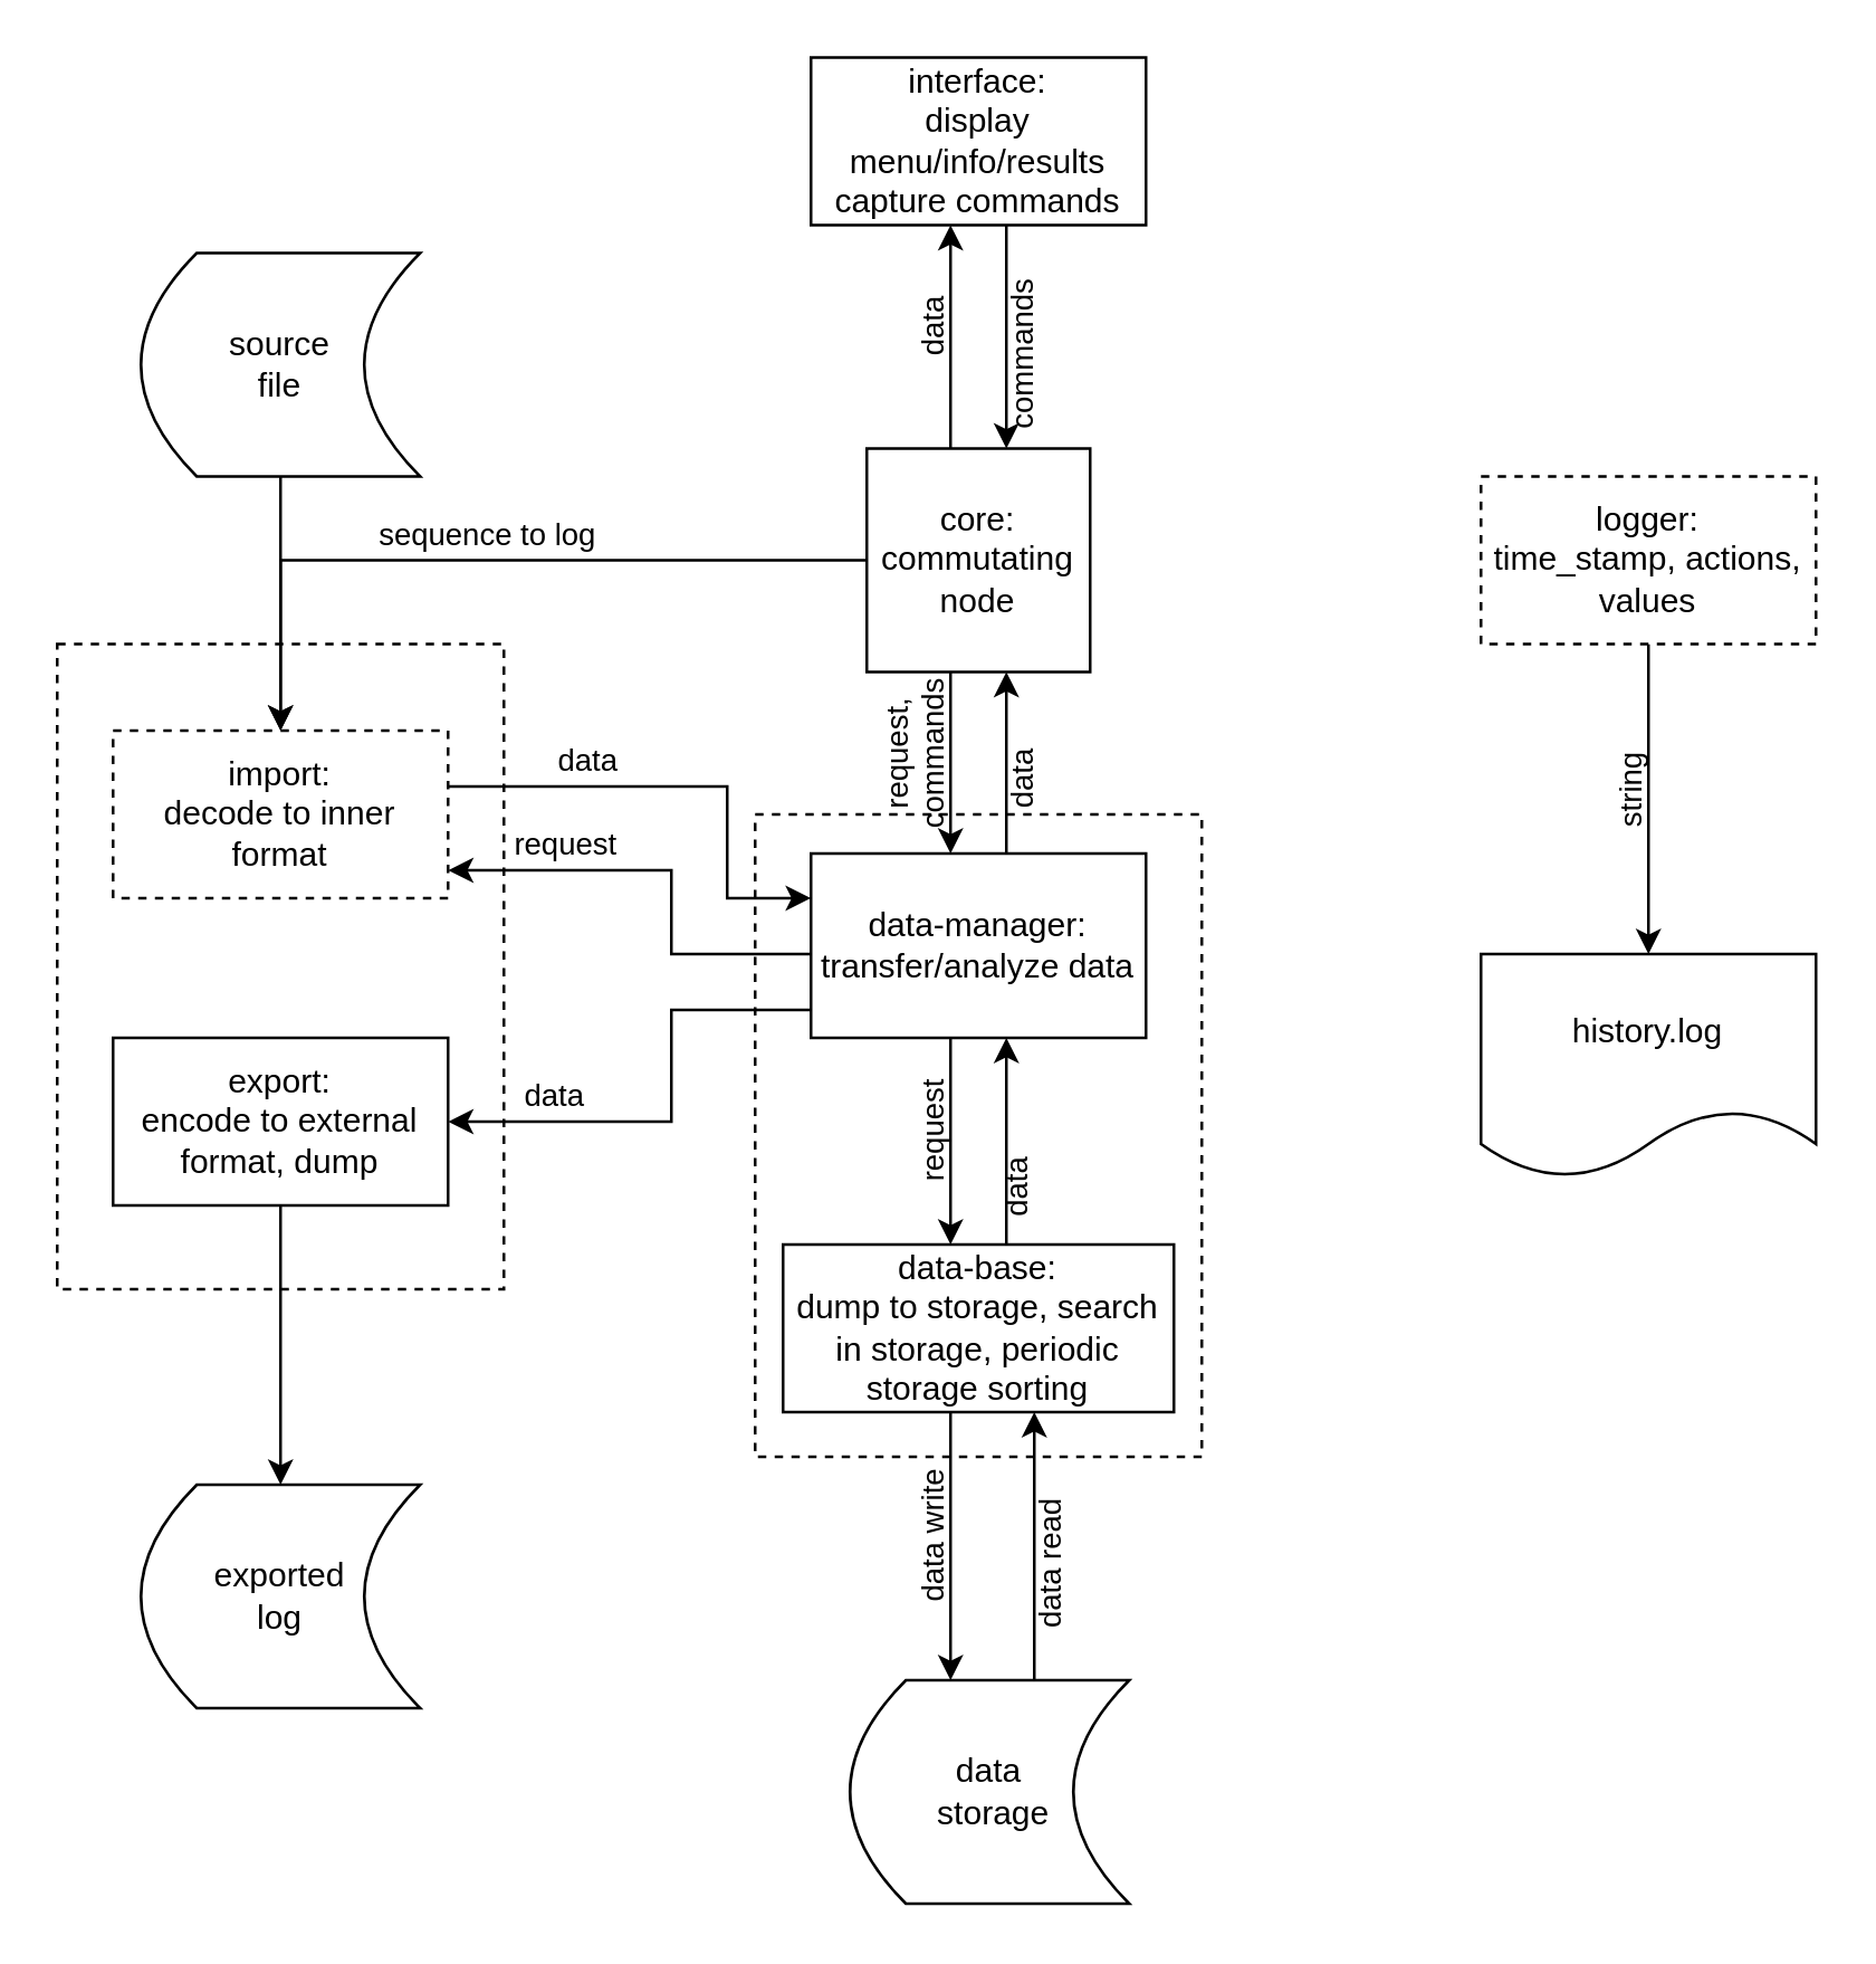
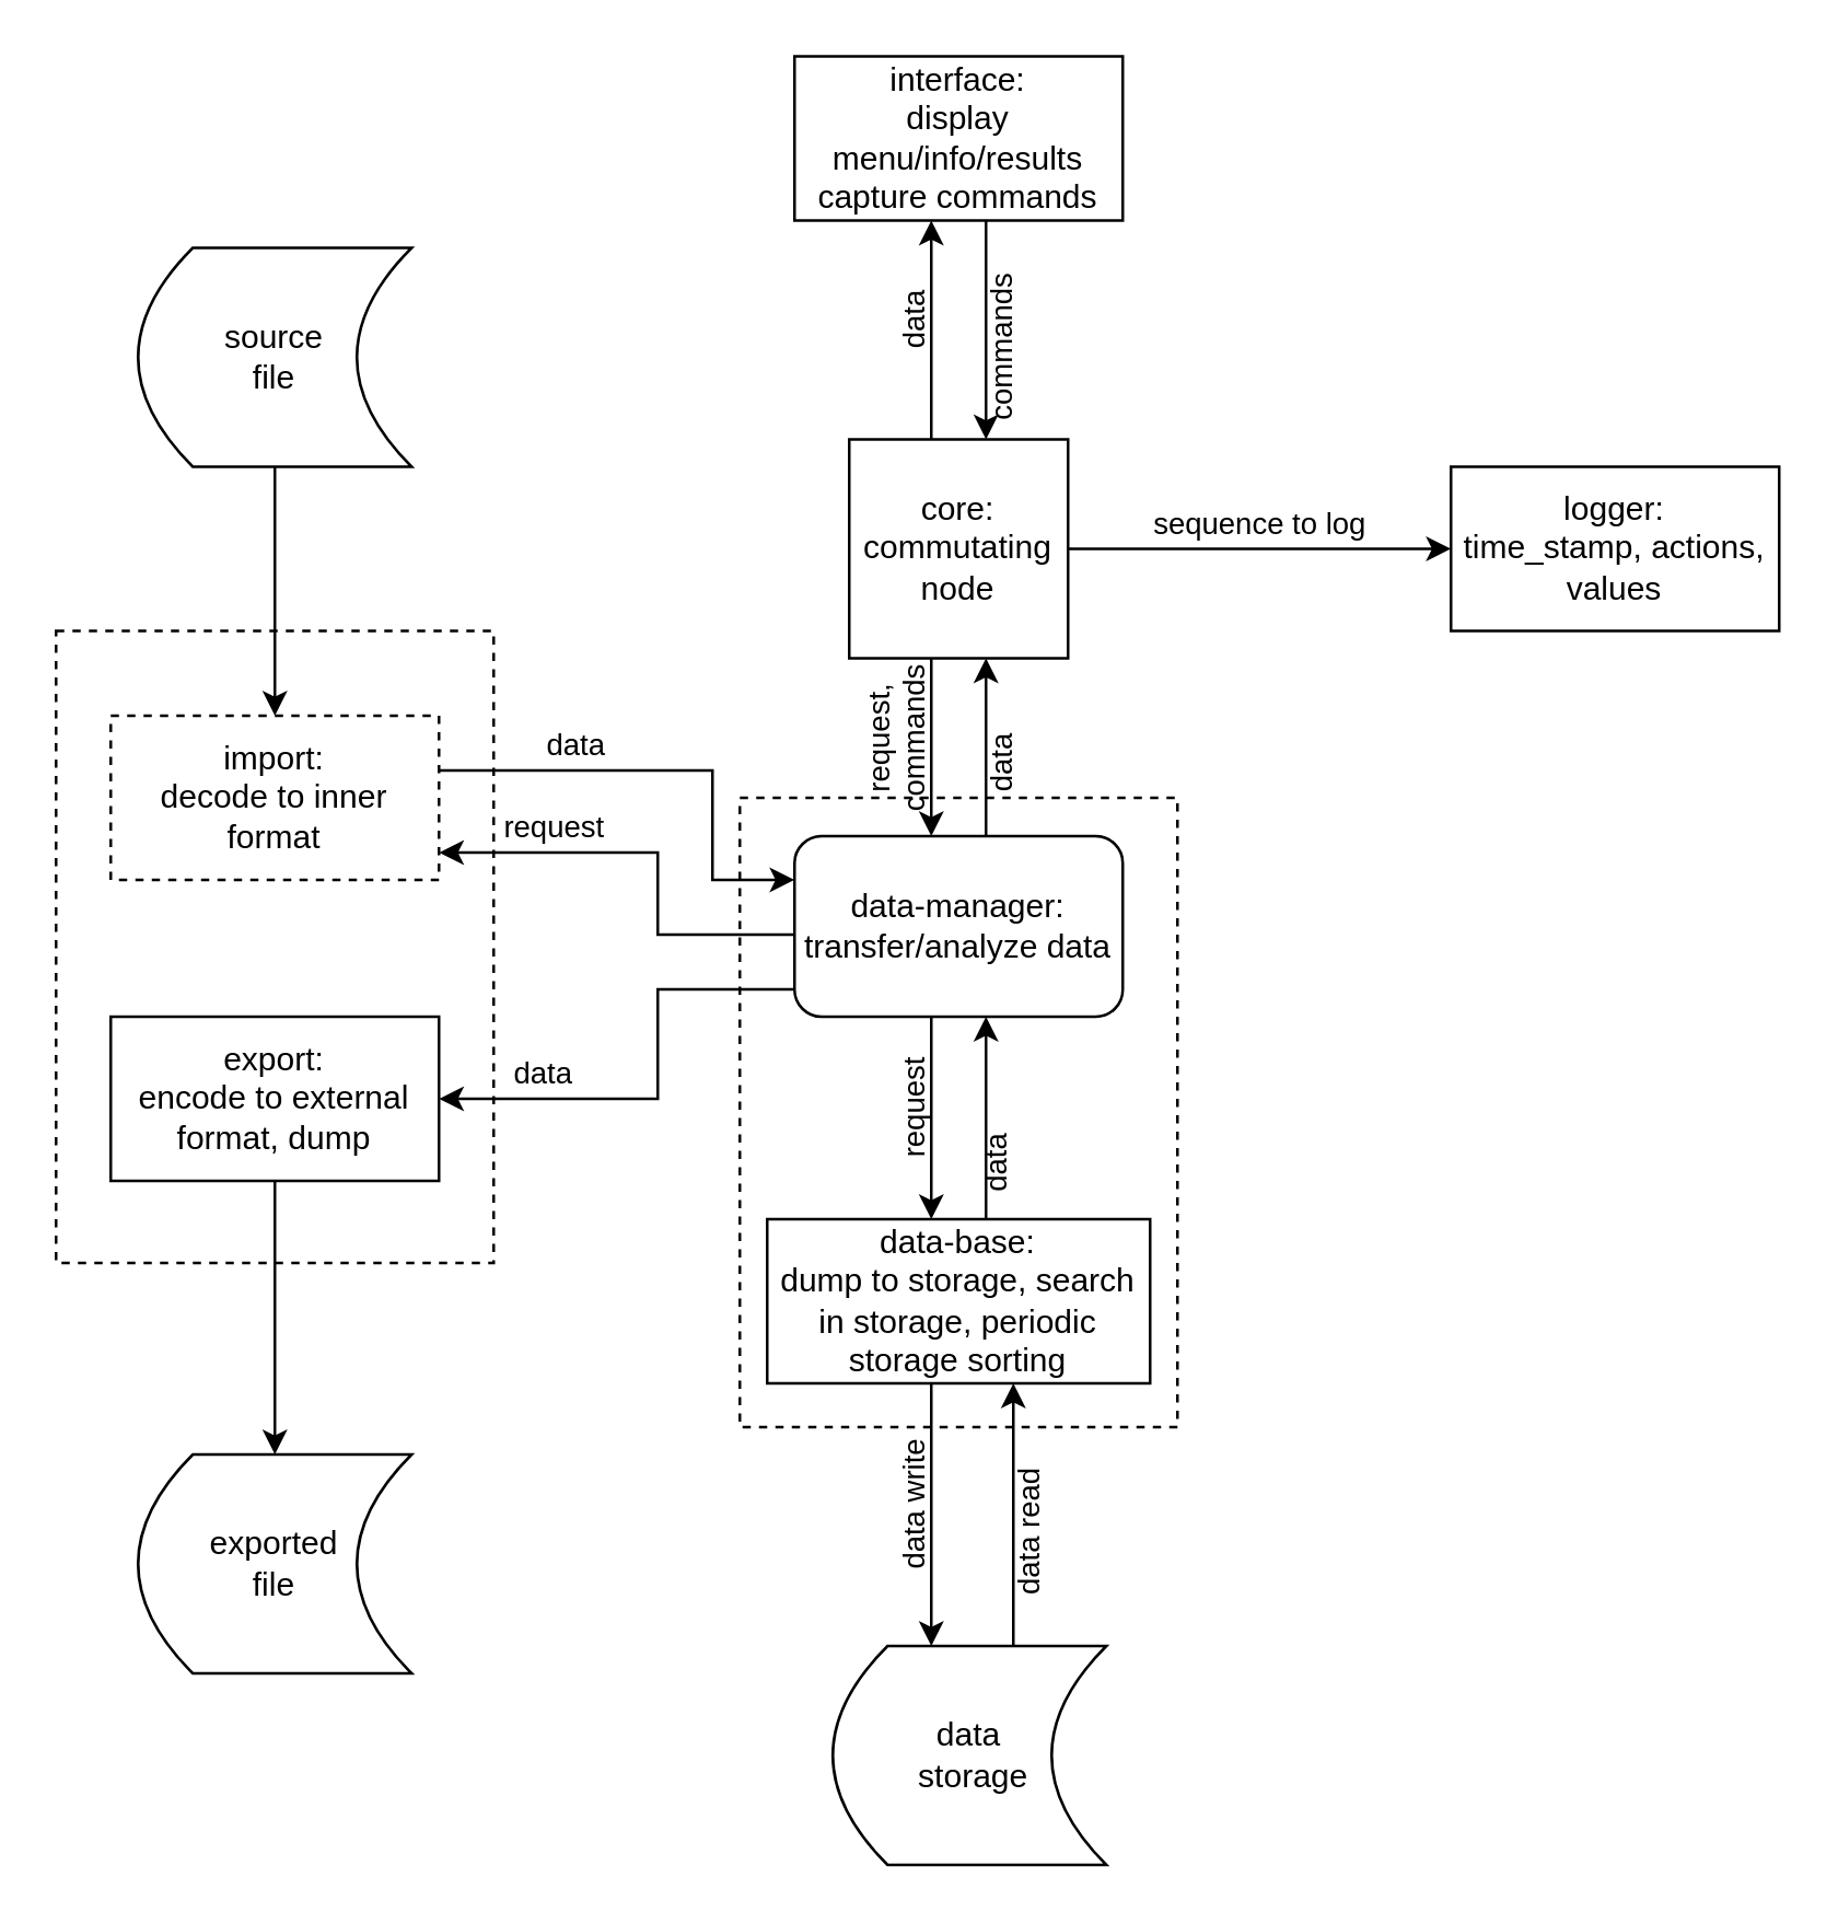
  <mxCell id="0" />
  <mxCell id="1" parent="0" />
  <mxCell id="2" value="" style="rounded=0;whiteSpace=wrap;html=1;dashed=1;shadow=0;sketch=0;labelBackgroundColor=none;labelBorderColor=none;" vertex="1" parent="1"><mxGeometry x="270" y="291" width="160" height="230" as="geometry" /></mxCell>
  <mxCell id="3" value="" style="rounded=0;whiteSpace=wrap;html=1;dashed=1;shadow=0;sketch=0;labelBackgroundColor=none;labelBorderColor=none;" parent="1" vertex="1"><mxGeometry x="20" y="230" width="160" height="231" as="geometry" /></mxCell>
  <mxCell id="4" value="data" style="edgeStyle=orthogonalEdgeStyle;rounded=0;orthogonalLoop=1;jettySize=auto;html=1;horizontal=0;labelPosition=center;verticalLabelPosition=top;align=center;verticalAlign=bottom;labelBackgroundColor=none;" parent="1" source="7" target="9" edge="1"><mxGeometry relative="1" as="geometry"><Array as="points"><mxPoint x="340" y="150" /><mxPoint x="340" y="150" /></Array></mxGeometry></mxCell>
  <mxCell id="5" value="request, &lt;br&gt;commands" style="edgeStyle=orthogonalEdgeStyle;rounded=0;orthogonalLoop=1;jettySize=auto;html=1;horizontal=0;labelPosition=center;verticalLabelPosition=top;align=center;verticalAlign=bottom;labelBackgroundColor=none;" parent="1" source="7" target="14" edge="1"><mxGeometry relative="1" as="geometry"><Array as="points"><mxPoint x="340" y="290" /><mxPoint x="340" y="290" /></Array></mxGeometry></mxCell>
- <mxCell id="6" value="sequence to log" style="edgeStyle=orthogonalEdgeStyle;rounded=0;orthogonalLoop=1;jettySize=auto;html=1;labelPosition=center;verticalLabelPosition=top;align=center;verticalAlign=bottom;fontColor=default;labelBackgroundColor=none;" parent="1" source="7" target="24" edge="1"><mxGeometry relative="1" as="geometry" /></mxCell>
+ <mxCell id="6" value="sequence to log" style="edgeStyle=orthogonalEdgeStyle;rounded=0;orthogonalLoop=1;jettySize=auto;html=1;labelPosition=center;verticalLabelPosition=top;align=center;verticalAlign=bottom;fontColor=default;labelBackgroundColor=none;" parent="1" source="7" target="16" edge="1"><mxGeometry relative="1" as="geometry" /></mxCell>
  <mxCell id="7" value="core:&lt;br&gt;commutating node" style="whiteSpace=wrap;html=1;aspect=fixed;" parent="1" vertex="1"><mxGeometry x="310" y="160" width="80" height="80" as="geometry" /></mxCell>
  <mxCell id="8" value="commands" style="edgeStyle=orthogonalEdgeStyle;rounded=0;orthogonalLoop=1;jettySize=auto;html=1;labelPosition=center;verticalLabelPosition=bottom;align=center;verticalAlign=top;horizontal=0;labelBackgroundColor=none;" parent="1" source="9" target="7" edge="1"><mxGeometry relative="1" as="geometry"><Array as="points"><mxPoint x="360" y="130" /><mxPoint x="360" y="130" /></Array></mxGeometry></mxCell>
  <mxCell id="9" value="interface: &lt;br&gt;display menu/info/results&lt;br&gt;capture commands" style="whiteSpace=wrap;html=1;" parent="1" vertex="1"><mxGeometry x="290" y="20" width="120" height="60" as="geometry" /></mxCell>
  <mxCell id="10" value="data" style="edgeStyle=orthogonalEdgeStyle;rounded=0;orthogonalLoop=1;jettySize=auto;html=1;horizontal=0;labelPosition=center;verticalLabelPosition=bottom;align=center;verticalAlign=top;labelBackgroundColor=none;" parent="1" source="14" target="7" edge="1"><mxGeometry relative="1" as="geometry"><Array as="points"><mxPoint x="360" y="290" /><mxPoint x="360" y="290" /></Array></mxGeometry></mxCell>
  <mxCell id="11" value="request" style="edgeStyle=orthogonalEdgeStyle;rounded=0;orthogonalLoop=1;jettySize=auto;html=1;horizontal=0;labelPosition=center;verticalLabelPosition=top;align=center;verticalAlign=bottom;labelBackgroundColor=none;" parent="1" source="14" target="20" edge="1"><mxGeometry relative="1" as="geometry"><Array as="points"><mxPoint x="340" y="391" /><mxPoint x="340" y="391" /></Array></mxGeometry></mxCell>
  <mxCell id="12" value="data" style="edgeStyle=orthogonalEdgeStyle;rounded=0;orthogonalLoop=1;jettySize=auto;html=1;labelPosition=center;verticalLabelPosition=top;align=center;verticalAlign=bottom;" parent="1" source="14" target="22" edge="1"><mxGeometry x="0.556" relative="1" as="geometry"><Array as="points"><mxPoint x="240" y="361" /><mxPoint x="240" y="401" /></Array><mxPoint as="offset" /></mxGeometry></mxCell>
  <mxCell id="13" value="request" style="edgeStyle=orthogonalEdgeStyle;rounded=0;orthogonalLoop=1;jettySize=auto;html=1;labelPosition=center;verticalLabelPosition=top;align=center;verticalAlign=bottom;" parent="1" source="14" target="24" edge="1"><mxGeometry x="0.48" relative="1" as="geometry"><Array as="points"><mxPoint x="240" y="341" /><mxPoint x="240" y="311" /></Array><mxPoint as="offset" /></mxGeometry></mxCell>
- <mxCell id="14" value="data-manager:&lt;br&gt;transfer/analyze data" style="whiteSpace=wrap;html=1;" parent="1" vertex="1"><mxGeometry x="290" y="305" width="120" height="66" as="geometry" /></mxCell>
- <mxCell id="15" value="string" style="edgeStyle=orthogonalEdgeStyle;rounded=0;orthogonalLoop=1;jettySize=auto;html=1;labelPosition=center;verticalLabelPosition=top;align=center;verticalAlign=bottom;labelBackgroundColor=none;horizontal=0;" parent="1" source="16" target="17" edge="1"><mxGeometry x="0.01" relative="1" as="geometry"><mxPoint as="offset" /></mxGeometry></mxCell>
- <mxCell id="16" value="logger:&lt;br&gt;time_stamp, actions, values" style="whiteSpace=wrap;html=1;dashed=1;" parent="1" vertex="1"><mxGeometry x="530" y="170" width="120" height="60" as="geometry" /></mxCell>
- <mxCell id="17" value="history.log" style="shape=document;whiteSpace=wrap;html=1;boundedLbl=1;" parent="1" vertex="1"><mxGeometry x="530" y="341" width="120" height="80" as="geometry" /></mxCell>
+ <mxCell id="14" value="data-manager:&lt;br&gt;transfer/analyze data" style="whiteSpace=wrap;html=1;rounded=1;" parent="1" vertex="1"><mxGeometry x="290" y="305" width="120" height="66" as="geometry" /></mxCell>
+ <mxCell id="16" value="logger:&lt;br&gt;time_stamp, actions, values" style="whiteSpace=wrap;html=1;" parent="1" vertex="1"><mxGeometry x="530" y="170" width="120" height="60" as="geometry" /></mxCell>
  <mxCell id="18" value="data" style="edgeStyle=orthogonalEdgeStyle;rounded=0;orthogonalLoop=1;jettySize=auto;html=1;horizontal=0;labelPosition=left;verticalLabelPosition=bottom;align=right;verticalAlign=top;labelBackgroundColor=none;" parent="1" source="20" target="14" edge="1"><mxGeometry relative="1" as="geometry"><Array as="points"><mxPoint x="360" y="391" /><mxPoint x="360" y="391" /></Array></mxGeometry></mxCell>
  <mxCell id="19" value="data write" style="edgeStyle=orthogonalEdgeStyle;rounded=0;orthogonalLoop=1;jettySize=auto;html=1;labelBackgroundColor=none;horizontal=0;labelPosition=center;verticalLabelPosition=top;align=center;verticalAlign=bottom;" parent="1" source="20" target="29" edge="1"><mxGeometry relative="1" as="geometry"><Array as="points"><mxPoint x="340" y="521" /><mxPoint x="340" y="521" /></Array></mxGeometry></mxCell>
  <mxCell id="20" value="data-base:&lt;br&gt;dump to storage, search in storage, periodic storage sorting" style="whiteSpace=wrap;html=1;" parent="1" vertex="1"><mxGeometry x="280" y="445" width="140" height="60" as="geometry" /></mxCell>
  <mxCell id="21" value="" style="edgeStyle=orthogonalEdgeStyle;rounded=0;orthogonalLoop=1;jettySize=auto;html=1;" parent="1" source="22" target="25" edge="1"><mxGeometry relative="1" as="geometry"><mxPoint x="100" y="421" as="targetPoint" /></mxGeometry></mxCell>
  <mxCell id="22" value="export:&lt;br&gt;encode to external format, dump" style="whiteSpace=wrap;html=1;" parent="1" vertex="1"><mxGeometry x="40" y="371" width="120" height="60" as="geometry" /></mxCell>
  <mxCell id="23" value="data" style="edgeStyle=orthogonalEdgeStyle;rounded=0;orthogonalLoop=1;jettySize=auto;html=1;labelPosition=center;verticalLabelPosition=top;align=center;verticalAlign=bottom;" parent="1" source="24" target="14" edge="1"><mxGeometry x="-0.412" relative="1" as="geometry"><Array as="points"><mxPoint x="260" y="281" /><mxPoint x="260" y="321" /></Array><mxPoint as="offset" /></mxGeometry></mxCell>
  <mxCell id="24" value="import:&lt;br&gt;decode to inner format" style="whiteSpace=wrap;html=1;dashed=1;" parent="1" vertex="1"><mxGeometry x="40" y="261" width="120" height="60" as="geometry" /></mxCell>
- <mxCell id="25" value="exported &lt;br&gt;log" style="shape=dataStorage;whiteSpace=wrap;html=1;fixedSize=1;" parent="1" vertex="1"><mxGeometry x="50" y="531" width="100" height="80" as="geometry" /></mxCell>
+ <mxCell id="25" value="exported &lt;br&gt;file" style="shape=dataStorage;whiteSpace=wrap;html=1;fixedSize=1;" parent="1" vertex="1"><mxGeometry x="50" y="531" width="100" height="80" as="geometry" /></mxCell>
  <mxCell id="26" value="" style="edgeStyle=orthogonalEdgeStyle;rounded=0;orthogonalLoop=1;jettySize=auto;html=1;" parent="1" source="27" target="24" edge="1"><mxGeometry relative="1" as="geometry" /></mxCell>
  <mxCell id="27" value="source&lt;br&gt;file" style="shape=dataStorage;whiteSpace=wrap;html=1;fixedSize=1;" parent="1" vertex="1"><mxGeometry x="50" y="90" width="100" height="80" as="geometry" /></mxCell>
  <mxCell id="28" value="data read" style="edgeStyle=orthogonalEdgeStyle;rounded=0;orthogonalLoop=1;jettySize=auto;html=1;labelBackgroundColor=none;horizontal=0;labelPosition=center;verticalLabelPosition=bottom;align=center;verticalAlign=top;" parent="1" source="29" target="20" edge="1"><mxGeometry relative="1" as="geometry"><Array as="points"><mxPoint x="370" y="531" /><mxPoint x="370" y="531" /></Array></mxGeometry></mxCell>
  <mxCell id="29" value="data&lt;br&gt;&amp;nbsp;storage" style="shape=dataStorage;whiteSpace=wrap;html=1;fixedSize=1;" parent="1" vertex="1"><mxGeometry x="304" y="601" width="100" height="80" as="geometry" /></mxCell>
